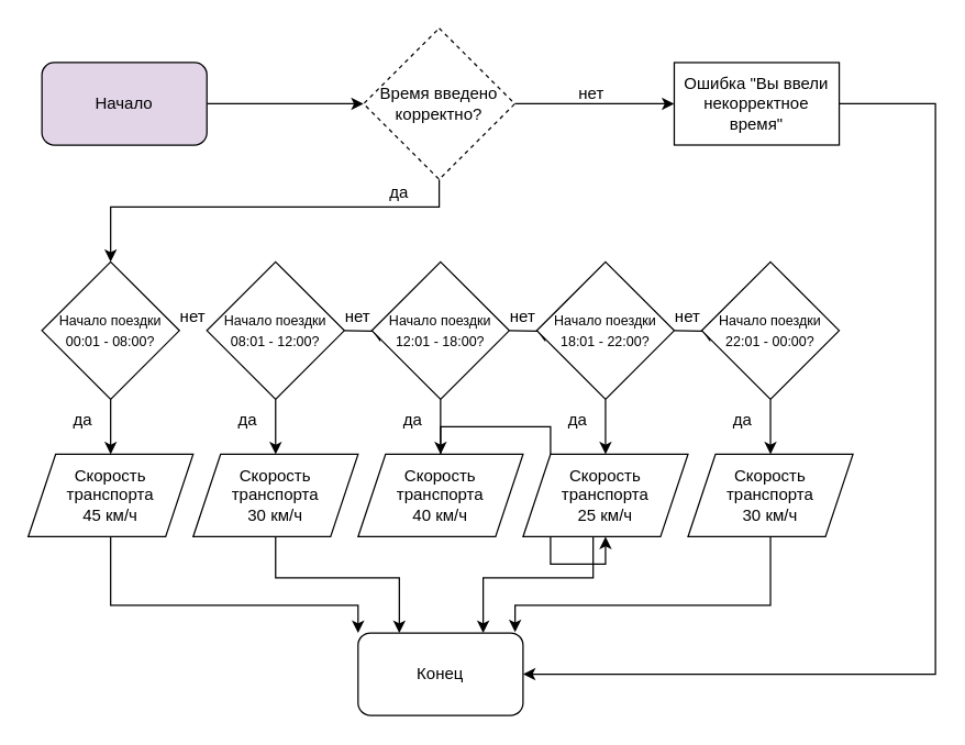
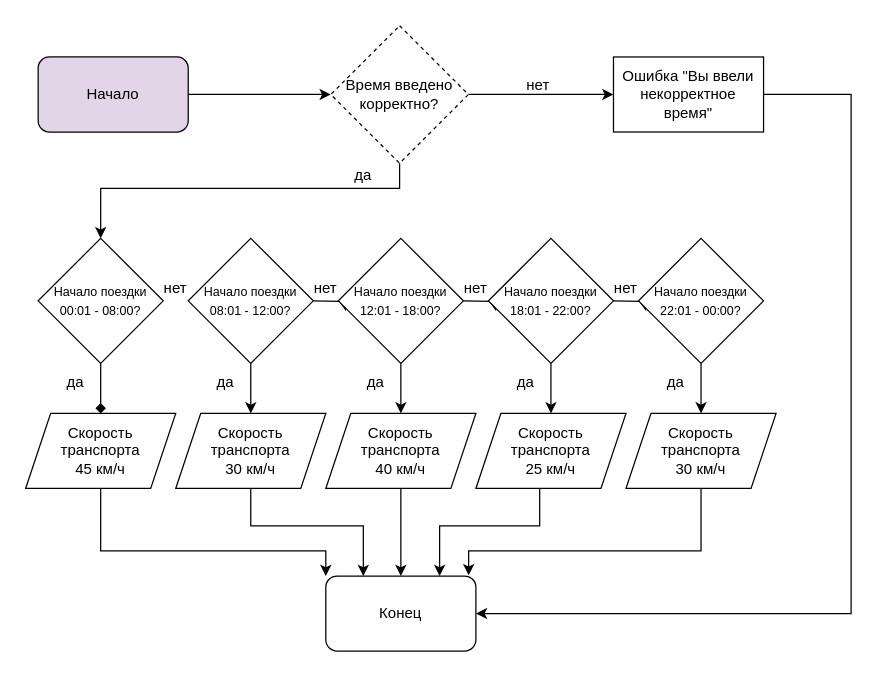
  <mxCell id="0" />
  <mxCell id="1" parent="0" />
  <mxCell id="2" style="edgeStyle=orthogonalEdgeStyle;rounded=0;orthogonalLoop=1;jettySize=auto;html=1;" edge="1" parent="1" source="3" target="39"><mxGeometry relative="1" as="geometry" /></mxCell>
  <mxCell id="3" value="Начало" style="rounded=1;whiteSpace=wrap;html=1;fillColor=#e1d5e7;" parent="1" vertex="1"><mxGeometry x="30" y="45" width="120" height="60" as="geometry" /></mxCell>
- <mxCell id="4" value="" style="edgeStyle=orthogonalEdgeStyle;rounded=0;orthogonalLoop=1;jettySize=auto;html=1;" parent="1" source="5" target="11" edge="1"><mxGeometry relative="1" as="geometry" /></mxCell>
+ <mxCell id="4" value="" style="edgeStyle=orthogonalEdgeStyle;rounded=0;orthogonalLoop=1;jettySize=auto;html=1;endArrow=diamond;" parent="1" source="5" target="11" edge="1"><mxGeometry relative="1" as="geometry" /></mxCell>
  <mxCell id="5" value="&lt;span&gt;&lt;font style=&quot;font-size: 10px&quot;&gt;Начало поездки 00:01 - 08:00?&lt;/font&gt;&lt;/span&gt;" style="rhombus;whiteSpace=wrap;html=1;" parent="1" vertex="1"><mxGeometry x="30" y="190" width="100" height="100" as="geometry" /></mxCell>
  <mxCell id="6" value="да" style="text;html=1;strokeColor=none;fillColor=none;align=center;verticalAlign=middle;whiteSpace=wrap;rounded=0;" parent="1" vertex="1"><mxGeometry x="40" y="295" width="40" height="20" as="geometry" /></mxCell>
  <mxCell id="7" value="" style="edgeStyle=orthogonalEdgeStyle;rounded=0;orthogonalLoop=1;jettySize=auto;html=1;" parent="1" source="8" target="13" edge="1"><mxGeometry relative="1" as="geometry" /></mxCell>
  <mxCell id="8" value="&lt;span&gt;&lt;font style=&quot;font-size: 10px&quot;&gt;Начало поездки 08:01 - 12:00?&lt;/font&gt;&lt;/span&gt;" style="rhombus;whiteSpace=wrap;html=1;" parent="1" vertex="1"><mxGeometry x="150" y="190" width="100" height="100" as="geometry" /></mxCell>
  <mxCell id="9" value="нет" style="text;html=1;strokeColor=none;fillColor=none;align=center;verticalAlign=middle;whiteSpace=wrap;rounded=0;" parent="1" vertex="1"><mxGeometry x="120" y="220" width="40" height="20" as="geometry" /></mxCell>
  <mxCell id="10" style="edgeStyle=orthogonalEdgeStyle;rounded=0;orthogonalLoop=1;jettySize=auto;html=1;entryX=0;entryY=0;entryDx=0;entryDy=0;" parent="1" source="11" target="36" edge="1"><mxGeometry relative="1" as="geometry"><Array as="points"><mxPoint x="80" y="440" /><mxPoint x="260" y="440" /></Array></mxGeometry></mxCell>
  <mxCell id="11" value="Скорость транспорта &lt;br&gt;45 км/ч" style="shape=parallelogram;perimeter=parallelogramPerimeter;whiteSpace=wrap;html=1;fixedSize=1;" parent="1" vertex="1"><mxGeometry x="20" y="330" width="120" height="60" as="geometry" /></mxCell>
  <mxCell id="12" style="edgeStyle=orthogonalEdgeStyle;rounded=0;orthogonalLoop=1;jettySize=auto;html=1;entryX=0.25;entryY=0;entryDx=0;entryDy=0;" parent="1" source="13" target="36" edge="1"><mxGeometry relative="1" as="geometry"><Array as="points"><mxPoint x="200" y="420" /><mxPoint x="290" y="420" /></Array></mxGeometry></mxCell>
  <mxCell id="13" value="&lt;span&gt;Скорость транспорта&lt;/span&gt;&lt;br&gt;&lt;span&gt;30 км/ч&lt;/span&gt;" style="shape=parallelogram;perimeter=parallelogramPerimeter;whiteSpace=wrap;html=1;fixedSize=1;" parent="1" vertex="1"><mxGeometry x="140" y="330" width="120" height="60" as="geometry" /></mxCell>
  <mxCell id="14" value="" style="edgeStyle=orthogonalEdgeStyle;rounded=0;orthogonalLoop=1;jettySize=auto;html=1;" parent="1" target="16" edge="1"><mxGeometry relative="1" as="geometry"><mxPoint x="250" y="240" as="sourcePoint" /></mxGeometry></mxCell>
  <mxCell id="15" value="" style="edgeStyle=orthogonalEdgeStyle;rounded=0;orthogonalLoop=1;jettySize=auto;html=1;" parent="1" source="16" target="18" edge="1"><mxGeometry relative="1" as="geometry" /></mxCell>
  <mxCell id="16" value="&lt;span&gt;&lt;font style=&quot;font-size: 10px&quot;&gt;Начало поездки 12:01 - 18:00?&lt;/font&gt;&lt;/span&gt;" style="rhombus;whiteSpace=wrap;html=1;" parent="1" vertex="1"><mxGeometry x="270" y="190" width="100" height="100" as="geometry" /></mxCell>
- <mxCell id="17" value="" style="edgeStyle=orthogonalEdgeStyle;rounded=0;orthogonalLoop=1;jettySize=auto;html=1;" parent="1" source="18" target="23" edge="1"><mxGeometry relative="1" as="geometry" /></mxCell>
+ <mxCell id="17" value="" style="edgeStyle=orthogonalEdgeStyle;rounded=0;orthogonalLoop=1;jettySize=auto;html=1;" parent="1" source="18" target="36" edge="1"><mxGeometry relative="1" as="geometry" /></mxCell>
  <mxCell id="18" value="&lt;span&gt;Скорость транспорта&lt;/span&gt;&lt;br&gt;&lt;span&gt;40 км/ч&lt;/span&gt;" style="shape=parallelogram;perimeter=parallelogramPerimeter;whiteSpace=wrap;html=1;fixedSize=1;" parent="1" vertex="1"><mxGeometry x="260" y="330" width="120" height="60" as="geometry" /></mxCell>
  <mxCell id="19" value="" style="edgeStyle=orthogonalEdgeStyle;rounded=0;orthogonalLoop=1;jettySize=auto;html=1;" parent="1" target="21" edge="1"><mxGeometry relative="1" as="geometry"><mxPoint x="370" y="240" as="sourcePoint" /></mxGeometry></mxCell>
  <mxCell id="20" value="" style="edgeStyle=orthogonalEdgeStyle;rounded=0;orthogonalLoop=1;jettySize=auto;html=1;" parent="1" source="21" target="23" edge="1"><mxGeometry relative="1" as="geometry" /></mxCell>
  <mxCell id="21" value="&lt;span&gt;&lt;font style=&quot;font-size: 10px&quot;&gt;Начало поездки 18:01 - 22:00?&lt;/font&gt;&lt;/span&gt;" style="rhombus;whiteSpace=wrap;html=1;" parent="1" vertex="1"><mxGeometry x="390" y="190" width="100" height="100" as="geometry" /></mxCell>
  <mxCell id="22" style="edgeStyle=orthogonalEdgeStyle;rounded=0;orthogonalLoop=1;jettySize=auto;html=1;entryX=0.75;entryY=0;entryDx=0;entryDy=0;" parent="1" edge="1"><mxGeometry relative="1" as="geometry"><mxPoint x="431" y="390" as="sourcePoint" /><mxPoint x="351" y="460" as="targetPoint" /><Array as="points"><mxPoint x="431" y="420" /><mxPoint x="351" y="420" /></Array></mxGeometry></mxCell>
  <mxCell id="23" value="&lt;span&gt;Скорость транспорта&lt;/span&gt;&lt;br&gt;&lt;span&gt;25 км/ч&lt;/span&gt;" style="shape=parallelogram;perimeter=parallelogramPerimeter;whiteSpace=wrap;html=1;fixedSize=1;" parent="1" vertex="1"><mxGeometry x="380" y="330" width="120" height="60" as="geometry" /></mxCell>
  <mxCell id="24" value="" style="edgeStyle=orthogonalEdgeStyle;rounded=0;orthogonalLoop=1;jettySize=auto;html=1;" parent="1" target="26" edge="1"><mxGeometry relative="1" as="geometry"><mxPoint x="490" y="240" as="sourcePoint" /></mxGeometry></mxCell>
  <mxCell id="25" value="" style="edgeStyle=orthogonalEdgeStyle;rounded=0;orthogonalLoop=1;jettySize=auto;html=1;" parent="1" source="26" target="28" edge="1"><mxGeometry relative="1" as="geometry" /></mxCell>
  <mxCell id="26" value="&lt;span&gt;&lt;font style=&quot;font-size: 10px&quot;&gt;Начало поездки 22:01 - 00:00?&lt;/font&gt;&lt;/span&gt;" style="rhombus;whiteSpace=wrap;html=1;" parent="1" vertex="1"><mxGeometry x="510" y="190" width="100" height="100" as="geometry" /></mxCell>
  <mxCell id="27" style="edgeStyle=orthogonalEdgeStyle;rounded=0;orthogonalLoop=1;jettySize=auto;html=1;entryX=0.952;entryY=-0.01;entryDx=0;entryDy=0;entryPerimeter=0;" parent="1" source="28" target="36" edge="1"><mxGeometry relative="1" as="geometry"><Array as="points"><mxPoint x="560" y="440" /><mxPoint x="374" y="440" /></Array></mxGeometry></mxCell>
  <mxCell id="28" value="&lt;span&gt;Скорость транспорта&lt;/span&gt;&lt;br&gt;&lt;span&gt;30 км/ч&lt;/span&gt;" style="shape=parallelogram;perimeter=parallelogramPerimeter;whiteSpace=wrap;html=1;fixedSize=1;" parent="1" vertex="1"><mxGeometry x="500" y="330" width="120" height="60" as="geometry" /></mxCell>
  <mxCell id="29" value="нет" style="text;html=1;strokeColor=none;fillColor=none;align=center;verticalAlign=middle;whiteSpace=wrap;rounded=0;" parent="1" vertex="1"><mxGeometry x="240" y="220" width="40" height="20" as="geometry" /></mxCell>
  <mxCell id="30" value="нет" style="text;html=1;strokeColor=none;fillColor=none;align=center;verticalAlign=middle;whiteSpace=wrap;rounded=0;" parent="1" vertex="1"><mxGeometry x="360" y="220" width="40" height="20" as="geometry" /></mxCell>
  <mxCell id="31" value="нет" style="text;html=1;strokeColor=none;fillColor=none;align=center;verticalAlign=middle;whiteSpace=wrap;rounded=0;" parent="1" vertex="1"><mxGeometry x="480" y="220" width="40" height="20" as="geometry" /></mxCell>
  <mxCell id="32" value="да" style="text;html=1;strokeColor=none;fillColor=none;align=center;verticalAlign=middle;whiteSpace=wrap;rounded=0;" parent="1" vertex="1"><mxGeometry x="160" y="295" width="40" height="20" as="geometry" /></mxCell>
  <mxCell id="33" value="да" style="text;html=1;strokeColor=none;fillColor=none;align=center;verticalAlign=middle;whiteSpace=wrap;rounded=0;" parent="1" vertex="1"><mxGeometry x="280" y="295" width="40" height="20" as="geometry" /></mxCell>
  <mxCell id="34" value="да" style="text;html=1;strokeColor=none;fillColor=none;align=center;verticalAlign=middle;whiteSpace=wrap;rounded=0;" parent="1" vertex="1"><mxGeometry x="400" y="295" width="40" height="20" as="geometry" /></mxCell>
  <mxCell id="35" value="да" style="text;html=1;strokeColor=none;fillColor=none;align=center;verticalAlign=middle;whiteSpace=wrap;rounded=0;" parent="1" vertex="1"><mxGeometry x="520" y="295" width="40" height="20" as="geometry" /></mxCell>
  <mxCell id="36" value="Конец" style="rounded=1;whiteSpace=wrap;html=1;" parent="1" vertex="1"><mxGeometry x="260" y="460" width="120" height="60" as="geometry" /></mxCell>
  <mxCell id="37" style="edgeStyle=orthogonalEdgeStyle;rounded=0;orthogonalLoop=1;jettySize=auto;html=1;entryX=0.5;entryY=0;entryDx=0;entryDy=0;exitX=0.5;exitY=1;exitDx=0;exitDy=0;" edge="1" parent="1" source="39"><mxGeometry relative="1" as="geometry"><mxPoint x="80" y="190" as="targetPoint" /><Array as="points"><mxPoint x="319" y="150" /><mxPoint x="80" y="150" /></Array></mxGeometry></mxCell>
  <mxCell id="38" style="edgeStyle=orthogonalEdgeStyle;rounded=0;orthogonalLoop=1;jettySize=auto;html=1;entryX=0;entryY=0.5;entryDx=0;entryDy=0;" edge="1" parent="1" source="39" target="42"><mxGeometry relative="1" as="geometry" /></mxCell>
  <mxCell id="39" value="Время введено корректно?" style="rhombus;whiteSpace=wrap;html=1;dashed=1;" vertex="1" parent="1"><mxGeometry x="264" y="20" width="110" height="110" as="geometry" /></mxCell>
  <mxCell id="40" value="да" style="text;html=1;strokeColor=none;fillColor=none;align=center;verticalAlign=middle;whiteSpace=wrap;rounded=0;" vertex="1" parent="1"><mxGeometry x="270" y="130" width="40" height="20" as="geometry" /></mxCell>
  <mxCell id="41" style="edgeStyle=orthogonalEdgeStyle;rounded=0;orthogonalLoop=1;jettySize=auto;html=1;entryX=1;entryY=0.5;entryDx=0;entryDy=0;" edge="1" parent="1" source="42" target="36"><mxGeometry relative="1" as="geometry"><Array as="points"><mxPoint x="680" y="75" /><mxPoint x="680" y="490" /></Array></mxGeometry></mxCell>
  <mxCell id="42" value="Ошибка &quot;Вы ввели некорректное время&quot;" style="rounded=0;whiteSpace=wrap;html=1;" vertex="1" parent="1"><mxGeometry x="490" y="45" width="120" height="60" as="geometry" /></mxCell>
  <mxCell id="43" value="нет" style="text;html=1;strokeColor=none;fillColor=none;align=center;verticalAlign=middle;whiteSpace=wrap;rounded=0;" vertex="1" parent="1"><mxGeometry x="410" y="58" width="40" height="20" as="geometry" /></mxCell>
